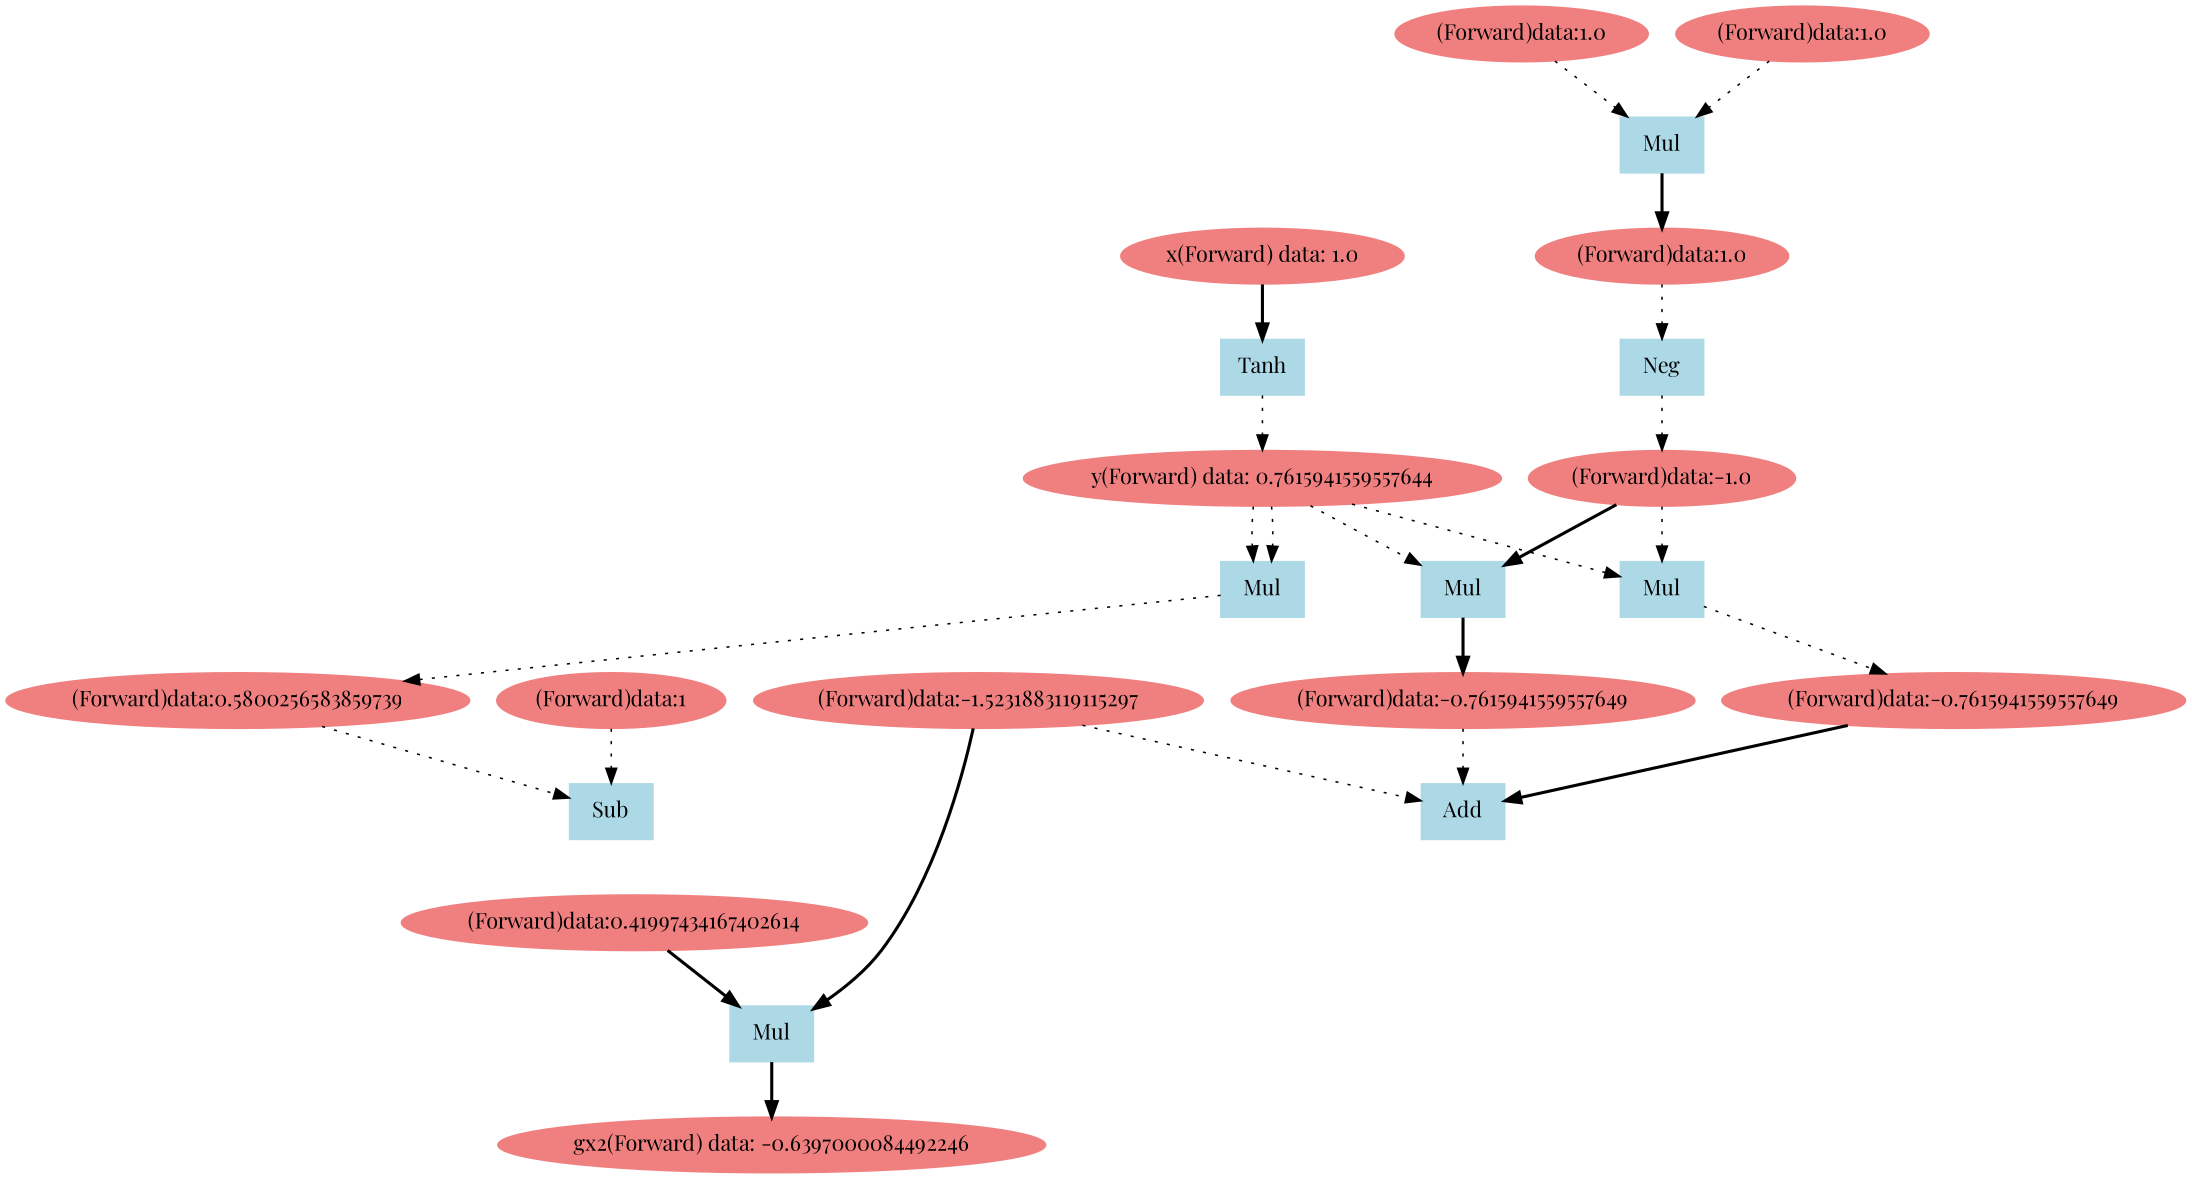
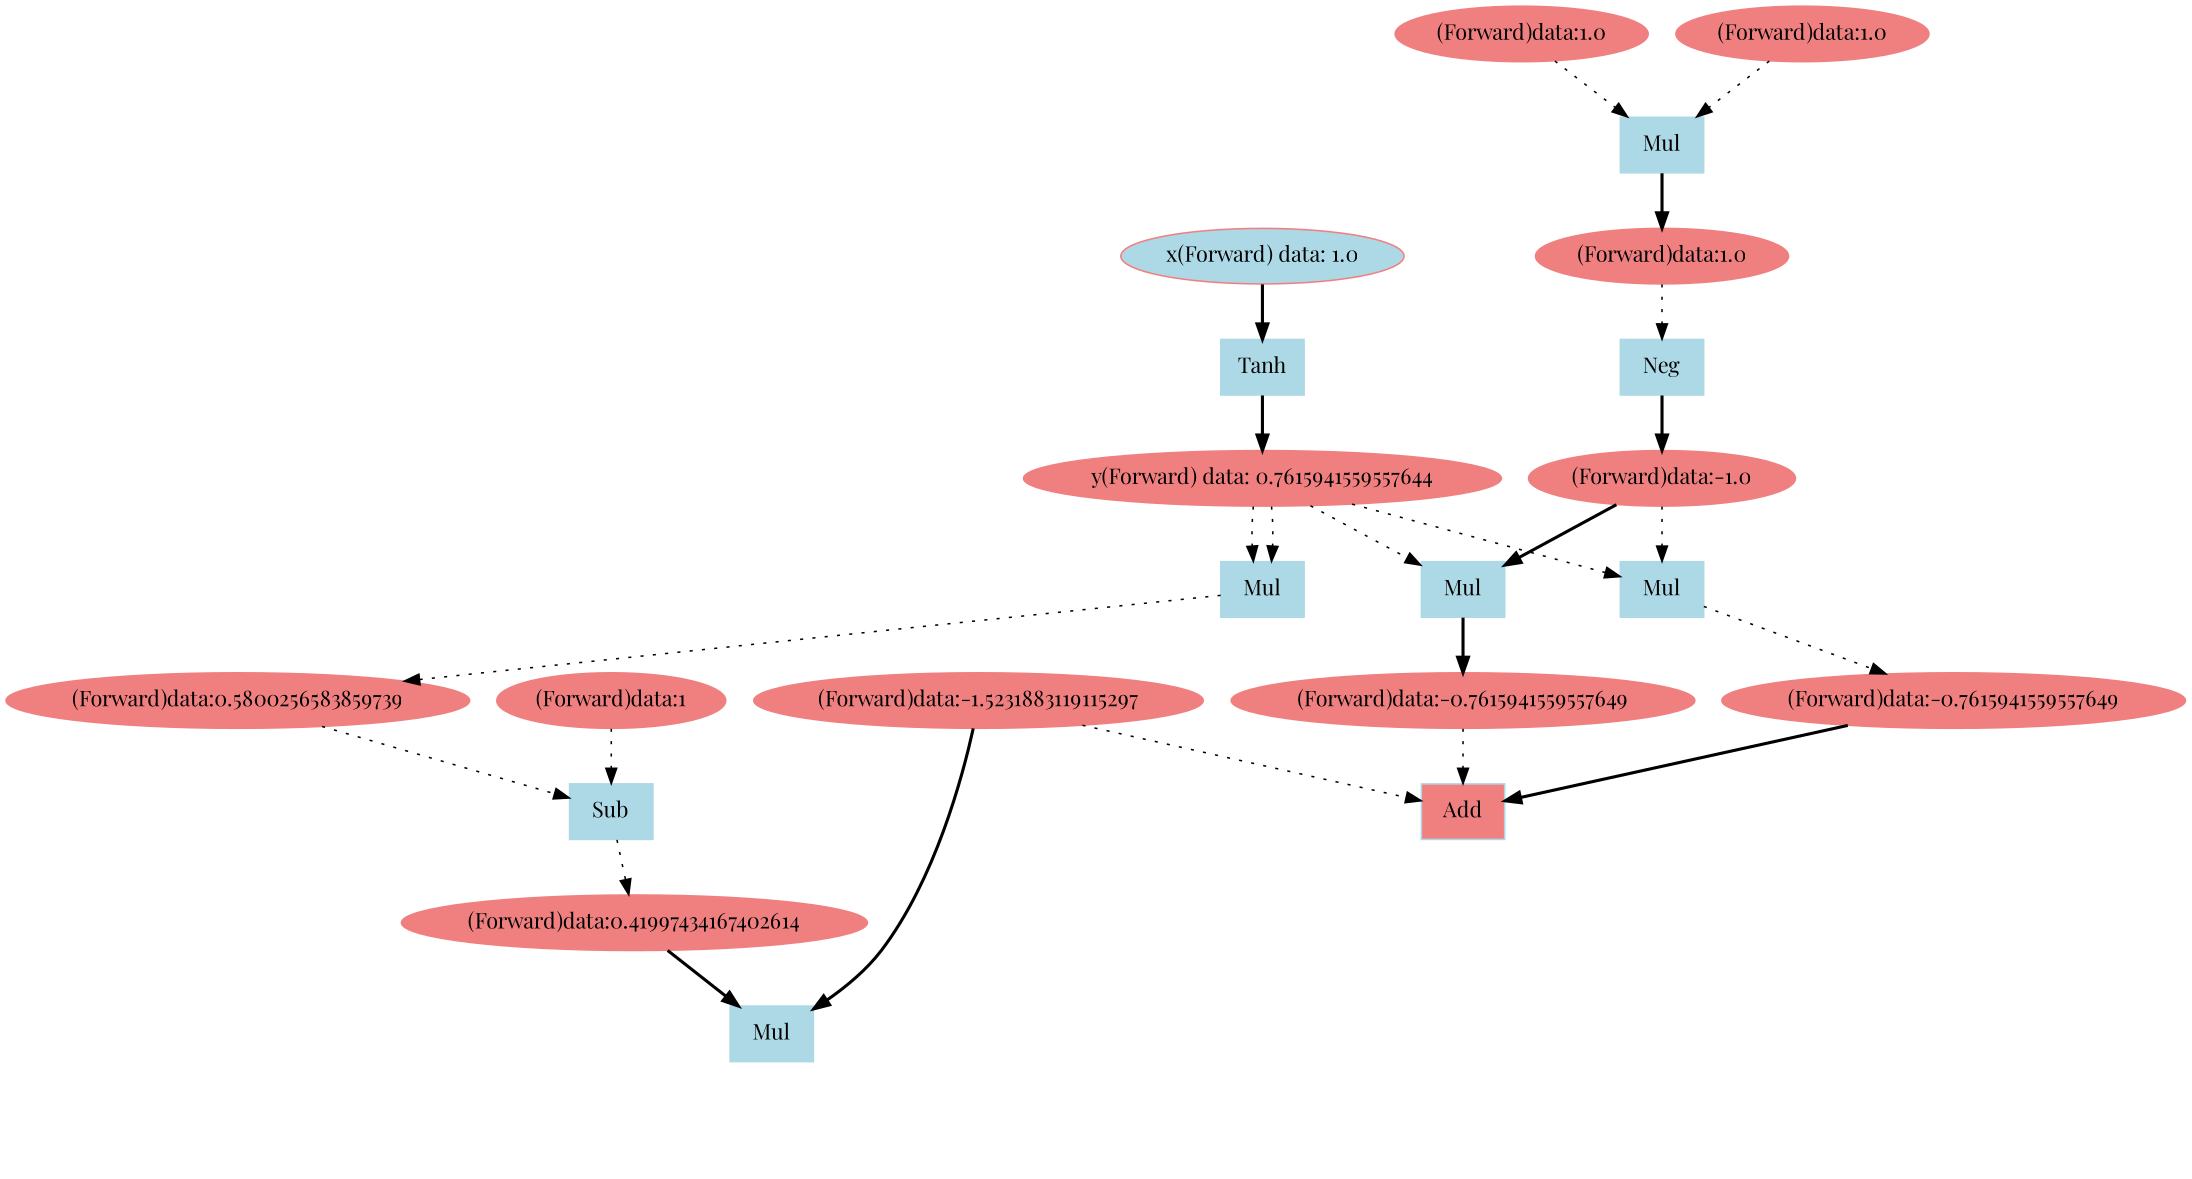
  digraph {
    fontname="Playfair Display"
    node [color=lightcoral fontname="Playfair Display" style=filled]
    edge [fontname="Playfair Display" style=dotted]
-   n1 [label="gx2(Forward) data: -0.6397000084492246"]
    n2 [color=lightblue label=Mul shape=box]
    n3 [label="(Forward)data:-1.5231883119115297"]
-   n4 [color=lightblue label=Add shape=box]
+   n4 [color=lightblue label=Add shape=box fillcolor=lightcoral]
    n5 [label="(Forward)data:0.41997434167402614"]
    n6 [color=lightblue label=Sub shape=box]
    n7 [label="(Forward)data:1"]
    n8 [label="(Forward)data:0.5800256583859739"]
    n9 [color=lightblue label=Mul shape=box]
    n10 [label="y(Forward) data: 0.7615941559557644"]
    n11 [color=lightblue label=Mul shape=box]
    n12 [color=lightblue label=Mul shape=box]
    n13 [label="(Forward)data:-0.7615941559557649"]
    n14 [label="(Forward)data:-0.7615941559557649"]
    n15 [color=lightblue label=Tanh shape=box]
-   n16 [label="x(Forward) data: 1.0"]
+   n16 [label="x(Forward) data: 1.0" fillcolor=lightblue]
    n17 [label="(Forward)data:-1.0"]
    n18 [color=lightblue label=Neg shape=box]
    n19 [label="(Forward)data:1.0"]
    n20 [color=lightblue label=Mul shape=box]
    n21 [label="(Forward)data:1.0"]
    n22 [label="(Forward)data:1.0"]
-   n2 -> n1 [style=bold]
    n3 -> n2 [style=bold]
    n3 -> n4
    n5 -> n2 [style=bold]
+   n6 -> n5
    n7 -> n6
    n8 -> n6
    n9 -> n8
    n10 -> n9
    n10 -> n9
    n10 -> n11
    n10 -> n12
    n11 -> n13 [style=bold]
    n12 -> n14
    n13 -> n4
    n14 -> n4 [style=bold]
-   n15 -> n10
+   n15 -> n10 [style=bold]
    n16 -> n15 [style=bold]
    n17 -> n11 [style=bold]
    n17 -> n12
-   n18 -> n17
+   n18 -> n17 [style=bold]
    n19 -> n18
    n20 -> n19 [style=bold]
    n21 -> n20
    n22 -> n20
  }
